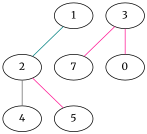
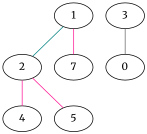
  graph {
    fontname=Merriweather
    node [fontname=Merriweather]
    edge [color=gray40 fontname=Merriweather weight=3]
    1
    2
    4
    5
    n5 [label=0]
    3
    7
    1 -- 2 [color=teal weight=1]
-   2 -- 4
+   2 -- 4 [color=deeppink]
    2 -- 5 [color=deeppink weight=2]
-   3 -- n5 [color=deeppink weight=4]
-   3 -- 7 [color=deeppink]
+   3 -- n5 [weight=4]
+   1 -- 7 [color=deeppink]
  }
